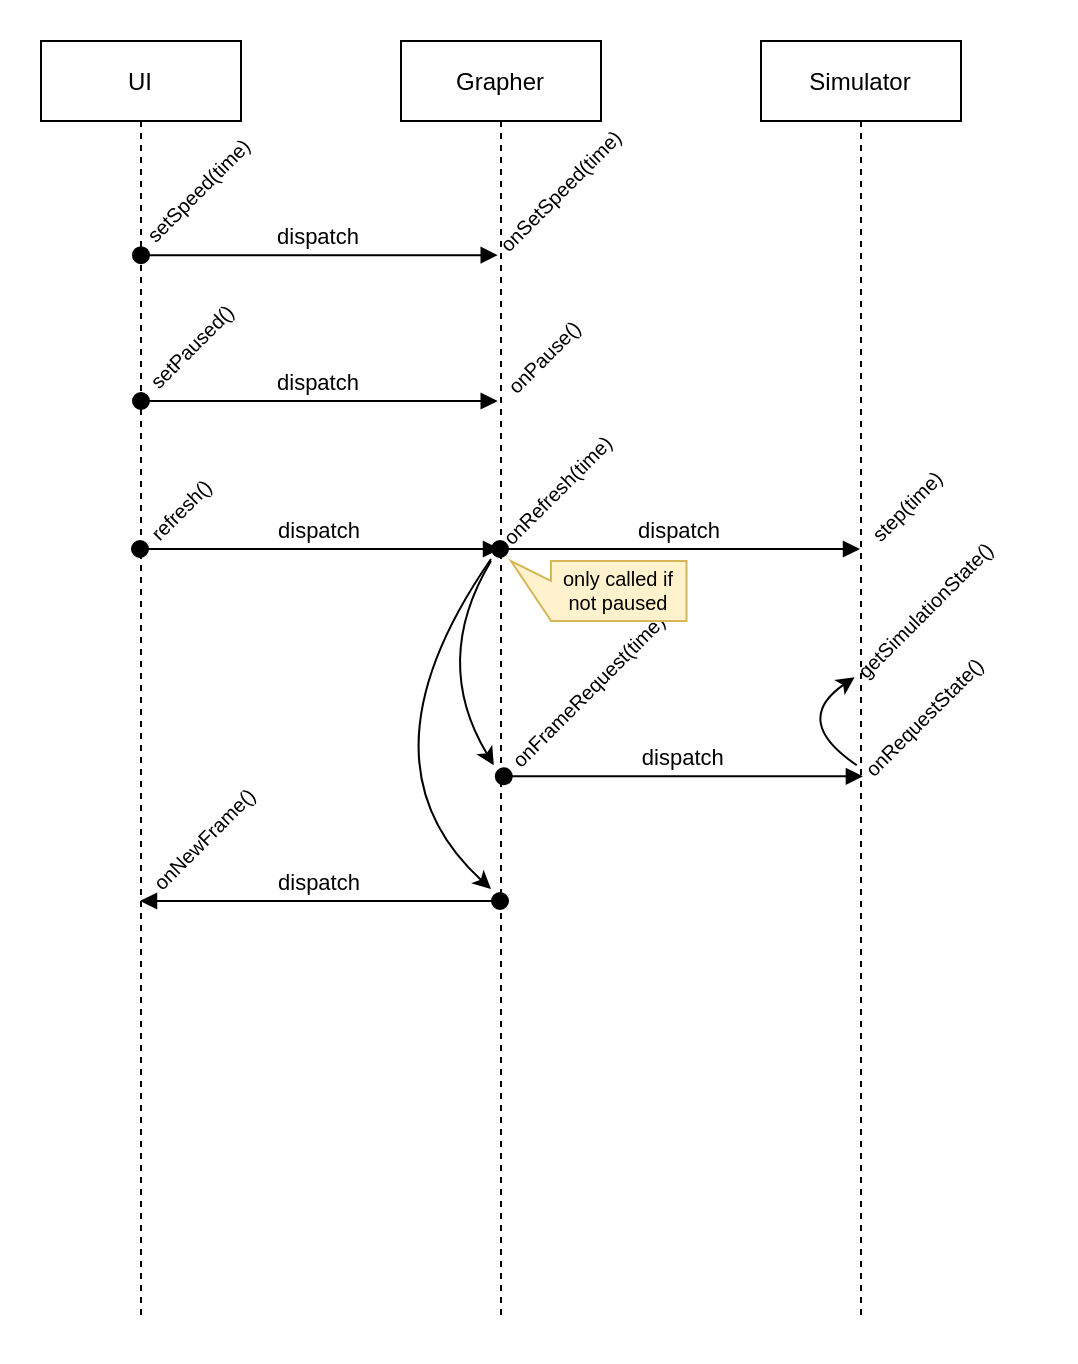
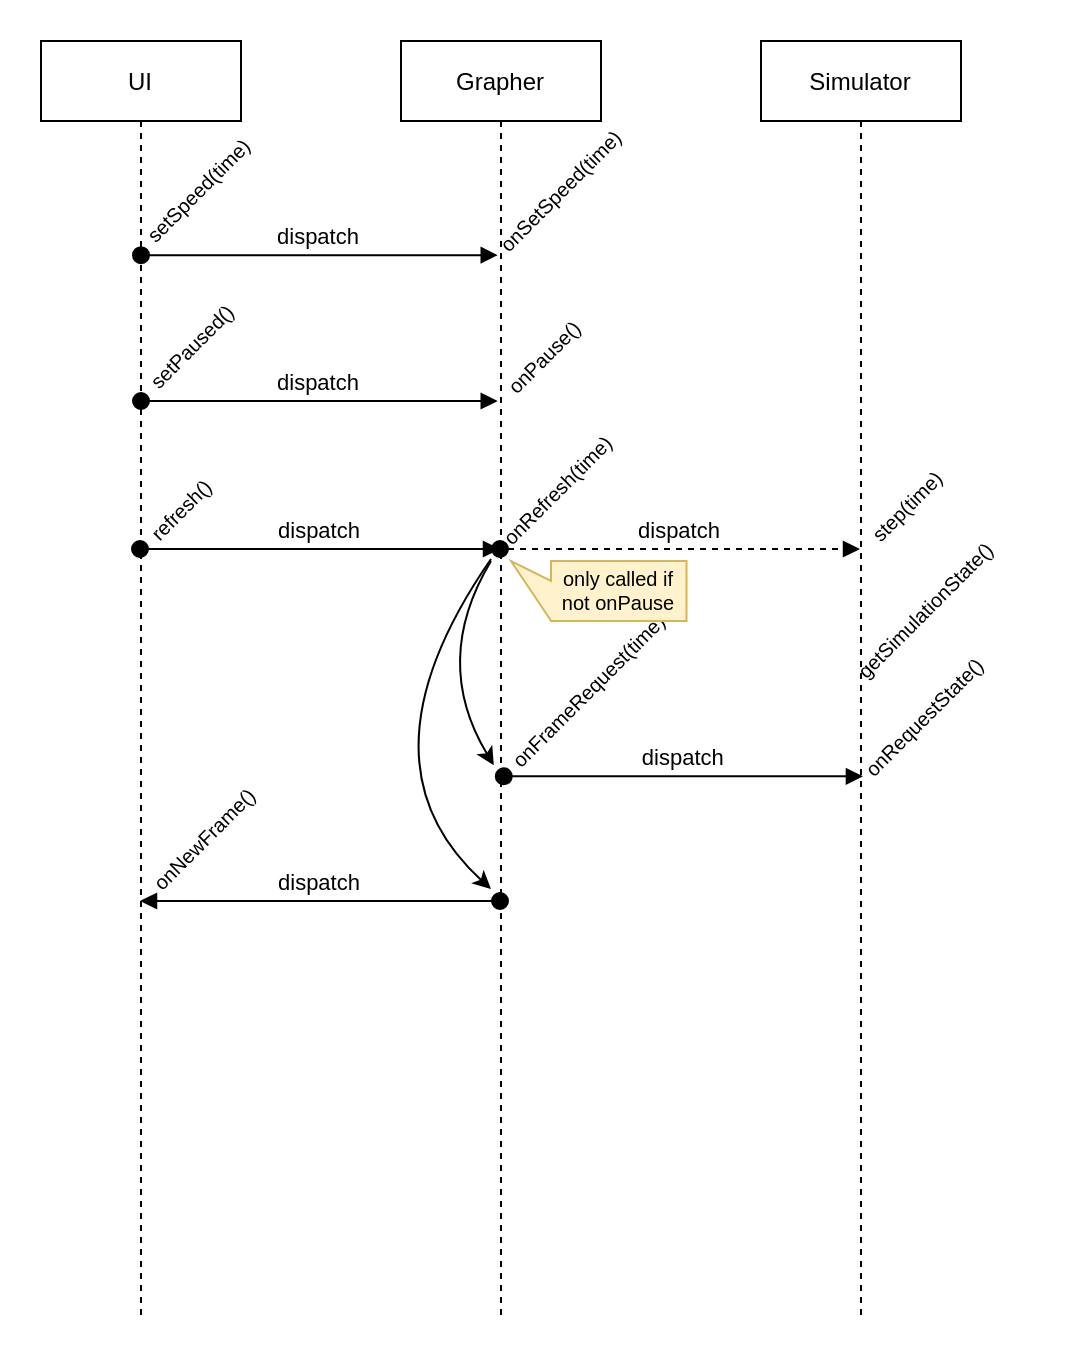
  <mxCell id="0" />
  <mxCell id="1" parent="0" />
  <mxCell id="2" value="UI" style="shape=umlLifeline;perimeter=lifelinePerimeter;container=1;collapsible=0;recursiveResize=0;rounded=0;shadow=0;strokeWidth=1;" parent="1" vertex="1"><mxGeometry x="20" y="20" width="100" height="640" as="geometry" /></mxCell>
  <mxCell id="3" value="&lt;font style=&quot;font-size: 10px;&quot;&gt;refresh()&lt;/font&gt;" style="text;html=1;strokeColor=none;fillColor=none;align=center;verticalAlign=middle;whiteSpace=wrap;rounded=0;rotation=-45;" parent="2" vertex="1"><mxGeometry x="45.73" y="220" width="48.54" height="30" as="geometry" /></mxCell>
  <mxCell id="4" value="Grapher" style="shape=umlLifeline;perimeter=lifelinePerimeter;container=1;collapsible=0;recursiveResize=0;rounded=0;shadow=0;strokeWidth=1;" parent="1" vertex="1"><mxGeometry x="200" y="20" width="100" height="640" as="geometry" /></mxCell>
  <mxCell id="5" value="Simulator" style="shape=umlLifeline;perimeter=lifelinePerimeter;container=1;collapsible=0;recursiveResize=0;rounded=0;shadow=0;strokeWidth=1;" parent="1" vertex="1"><mxGeometry x="380" y="20" width="100" height="640" as="geometry" /></mxCell>
  <mxCell id="6" value="dispatch" style="verticalAlign=bottom;startArrow=oval;endArrow=block;startSize=8;shadow=0;strokeWidth=1;strokeColor=default;" parent="1" source="2" target="4" edge="1"><mxGeometry relative="1" as="geometry"><mxPoint x="70" y="244" as="sourcePoint" /><mxPoint x="130" y="244" as="targetPoint" /><Array as="points"><mxPoint x="190" y="274" /></Array></mxGeometry></mxCell>
  <mxCell id="7" value="&lt;font style=&quot;font-size: 10px;&quot;&gt;setSpeed(time)&lt;/font&gt;" style="text;html=1;strokeColor=none;fillColor=none;align=center;verticalAlign=middle;whiteSpace=wrap;rounded=0;rotation=-45;" parent="1" vertex="1"><mxGeometry x="56" y="80" width="85.86" height="30" as="geometry" /></mxCell>
  <mxCell id="8" value="dispatch" style="verticalAlign=bottom;startArrow=oval;endArrow=block;startSize=8;shadow=0;strokeWidth=1;entryX=0.483;entryY=0.233;entryDx=0;entryDy=0;entryPerimeter=0;" parent="1" edge="1"><mxGeometry relative="1" as="geometry"><mxPoint x="69.999" y="127.08" as="sourcePoint" /><mxPoint x="248.37" y="127.08" as="targetPoint" /></mxGeometry></mxCell>
  <mxCell id="9" value="&lt;font style=&quot;font-size: 10px;&quot;&gt;setPaused()&lt;/font&gt;" style="text;html=1;strokeColor=none;fillColor=none;align=center;verticalAlign=middle;whiteSpace=wrap;rounded=0;rotation=-45;" parent="1" vertex="1"><mxGeometry x="58.93" y="158.33" width="73.79" height="30" as="geometry" /></mxCell>
  <mxCell id="10" value="dispatch" style="verticalAlign=bottom;startArrow=oval;endArrow=block;startSize=8;shadow=0;strokeWidth=1;entryX=0.483;entryY=0.233;entryDx=0;entryDy=0;entryPerimeter=0;" parent="1" edge="1"><mxGeometry relative="1" as="geometry"><mxPoint x="69.999" y="200" as="sourcePoint" /><mxPoint x="248.37" y="200" as="targetPoint" /></mxGeometry></mxCell>
  <mxCell id="11" value="&lt;font style=&quot;font-size: 10px;&quot;&gt;onRefresh(time)&lt;/font&gt;" style="text;html=1;strokeColor=none;fillColor=none;align=center;verticalAlign=middle;whiteSpace=wrap;rounded=0;rotation=-45;" parent="1" vertex="1"><mxGeometry x="238.54" y="230.46" width="80" height="30" as="geometry" /></mxCell>
- <mxCell id="12" value="dispatch" style="verticalAlign=bottom;startArrow=oval;endArrow=block;startSize=8;shadow=0;strokeWidth=1;" parent="1" source="4" target="5" edge="1"><mxGeometry relative="1" as="geometry"><mxPoint x="249.999" y="274" as="sourcePoint" /><mxPoint x="429.57" y="274" as="targetPoint" /><Array as="points"><mxPoint x="370.07" y="274" /></Array></mxGeometry></mxCell>
+ <mxCell id="12" value="dispatch" style="verticalAlign=bottom;startArrow=oval;endArrow=block;startSize=8;shadow=0;strokeWidth=1;dashed=1;" parent="1" source="4" target="5" edge="1"><mxGeometry relative="1" as="geometry"><mxPoint x="249.999" y="274" as="sourcePoint" /><mxPoint x="429.57" y="274" as="targetPoint" /><Array as="points"><mxPoint x="370.07" y="274" /></Array></mxGeometry></mxCell>
  <mxCell id="13" value="&lt;font style=&quot;font-size: 10px;&quot;&gt;step(time)&lt;/font&gt;" style="text;html=1;strokeColor=none;fillColor=none;align=center;verticalAlign=middle;whiteSpace=wrap;rounded=0;rotation=-45;" parent="1" vertex="1"><mxGeometry x="422.93" y="237.53" width="60" height="30" as="geometry" /></mxCell>
  <mxCell id="14" value="&lt;font style=&quot;font-size: 10px;&quot;&gt;onFrameRequest(time)&lt;/font&gt;" style="text;html=1;strokeColor=none;fillColor=none;align=center;verticalAlign=middle;whiteSpace=wrap;rounded=0;rotation=-45;" parent="1" vertex="1"><mxGeometry x="234.14" y="330" width="120" height="30" as="geometry" /></mxCell>
  <mxCell id="15" value="dispatch" style="verticalAlign=bottom;startArrow=oval;endArrow=block;startSize=8;shadow=0;strokeWidth=1;" parent="1" edge="1"><mxGeometry relative="1" as="geometry"><mxPoint x="251.389" y="387.68" as="sourcePoint" /><mxPoint x="430.96" y="387.68" as="targetPoint" /><Array as="points"><mxPoint x="371.53" y="387.68" /></Array></mxGeometry></mxCell>
  <mxCell id="16" value="&lt;font style=&quot;font-size: 10px;&quot;&gt;onRequestState()&lt;/font&gt;" style="text;html=1;strokeColor=none;fillColor=none;align=center;verticalAlign=middle;whiteSpace=wrap;rounded=0;rotation=-45;" parent="1" vertex="1"><mxGeometry x="421.13" y="343.32" width="82.29" height="30" as="geometry" /></mxCell>
- <mxCell id="17" value="" style="curved=1;endArrow=classic;html=1;rounded=0;fontSize=10;entryX=0.053;entryY=0.444;entryDx=0;entryDy=0;entryPerimeter=0;exitX=0;exitY=0.25;exitDx=0;exitDy=0;" parent="1" source="16" target="18" edge="1"><mxGeometry width="50" height="50" relative="1" as="geometry"><mxPoint x="320" y="374" as="sourcePoint" /><mxPoint x="370" y="324" as="targetPoint" /><Array as="points"><mxPoint x="395" y="360" /></Array></mxGeometry></mxCell>
  <mxCell id="18" value="&lt;font style=&quot;font-size: 10px;&quot;&gt;getSimulationState()&lt;/font&gt;" style="text;html=1;strokeColor=none;fillColor=none;align=center;verticalAlign=middle;whiteSpace=wrap;rounded=0;rotation=-45;" parent="1" vertex="1"><mxGeometry x="408.02" y="290" width="108.51" height="30" as="geometry" /></mxCell>
  <mxCell id="19" value="&lt;span style=&quot;font-size: 10px;&quot;&gt;onPause()&lt;/span&gt;" style="text;html=1;strokeColor=none;fillColor=none;align=center;verticalAlign=middle;whiteSpace=wrap;rounded=0;rotation=-45;" parent="1" vertex="1"><mxGeometry x="241.3" y="162.69" width="61.46" height="30" as="geometry" /></mxCell>
  <mxCell id="20" value="&lt;span style=&quot;font-size: 10px;&quot;&gt;onSetSpeed(time)&lt;/span&gt;" style="text;html=1;strokeColor=none;fillColor=none;align=center;verticalAlign=middle;whiteSpace=wrap;rounded=0;rotation=-45;" parent="1" vertex="1"><mxGeometry x="231.22" y="80" width="98.08" height="30" as="geometry" /></mxCell>
- <mxCell id="21" value="only called if not paused" style="shape=callout;whiteSpace=wrap;html=1;perimeter=calloutPerimeter;fontSize=10;direction=south;position2=0;fillColor=#fff2cc;strokeColor=#d6b656;size=20;position=0.33;base=20;" parent="1" vertex="1"><mxGeometry x="255" y="280" width="87.76" height="30" as="geometry" /></mxCell>
+ <mxCell id="21" value="only called if not onPause" style="shape=callout;whiteSpace=wrap;html=1;perimeter=calloutPerimeter;fontSize=10;direction=south;position2=0;fillColor=#fff2cc;strokeColor=#d6b656;size=20;position=0.33;base=20;" parent="1" vertex="1"><mxGeometry x="255" y="280" width="87.76" height="30" as="geometry" /></mxCell>
  <mxCell id="22" value="&lt;font style=&quot;font-size: 10px;&quot;&gt;onNewFrame()&lt;/font&gt;" style="text;html=1;strokeColor=none;fillColor=none;align=center;verticalAlign=middle;whiteSpace=wrap;rounded=0;rotation=-45;" parent="1" vertex="1"><mxGeometry x="57.49" y="403.6" width="89" height="30" as="geometry" /></mxCell>
  <mxCell id="23" value="" style="curved=1;endArrow=classic;html=1;rounded=0;fontSize=10;entryX=0;entryY=0.25;entryDx=0;entryDy=0;" parent="1" target="14" edge="1"><mxGeometry width="50" height="50" relative="1" as="geometry"><mxPoint x="245" y="280" as="sourcePoint" /><mxPoint x="250" y="170" as="targetPoint" /><Array as="points"><mxPoint x="215" y="330" /></Array></mxGeometry></mxCell>
  <mxCell id="24" value="dispatch" style="verticalAlign=bottom;startArrow=oval;endArrow=block;startSize=8;shadow=0;strokeWidth=1;strokeColor=default;" parent="1" source="4" target="2" edge="1"><mxGeometry relative="1" as="geometry"><mxPoint x="174.664" y="480" as="sourcePoint" /><mxPoint x="354.14" y="480" as="targetPoint" /><Array as="points"><mxPoint x="185" y="450" /></Array></mxGeometry></mxCell>
  <mxCell id="25" value="" style="curved=1;endArrow=classic;html=1;rounded=0;fontSize=10;" parent="1" edge="1"><mxGeometry width="50" height="50" relative="1" as="geometry"><mxPoint x="245" y="279" as="sourcePoint" /><mxPoint x="245" y="444" as="targetPoint" /><Array as="points"><mxPoint x="175" y="380" /></Array></mxGeometry></mxCell>
